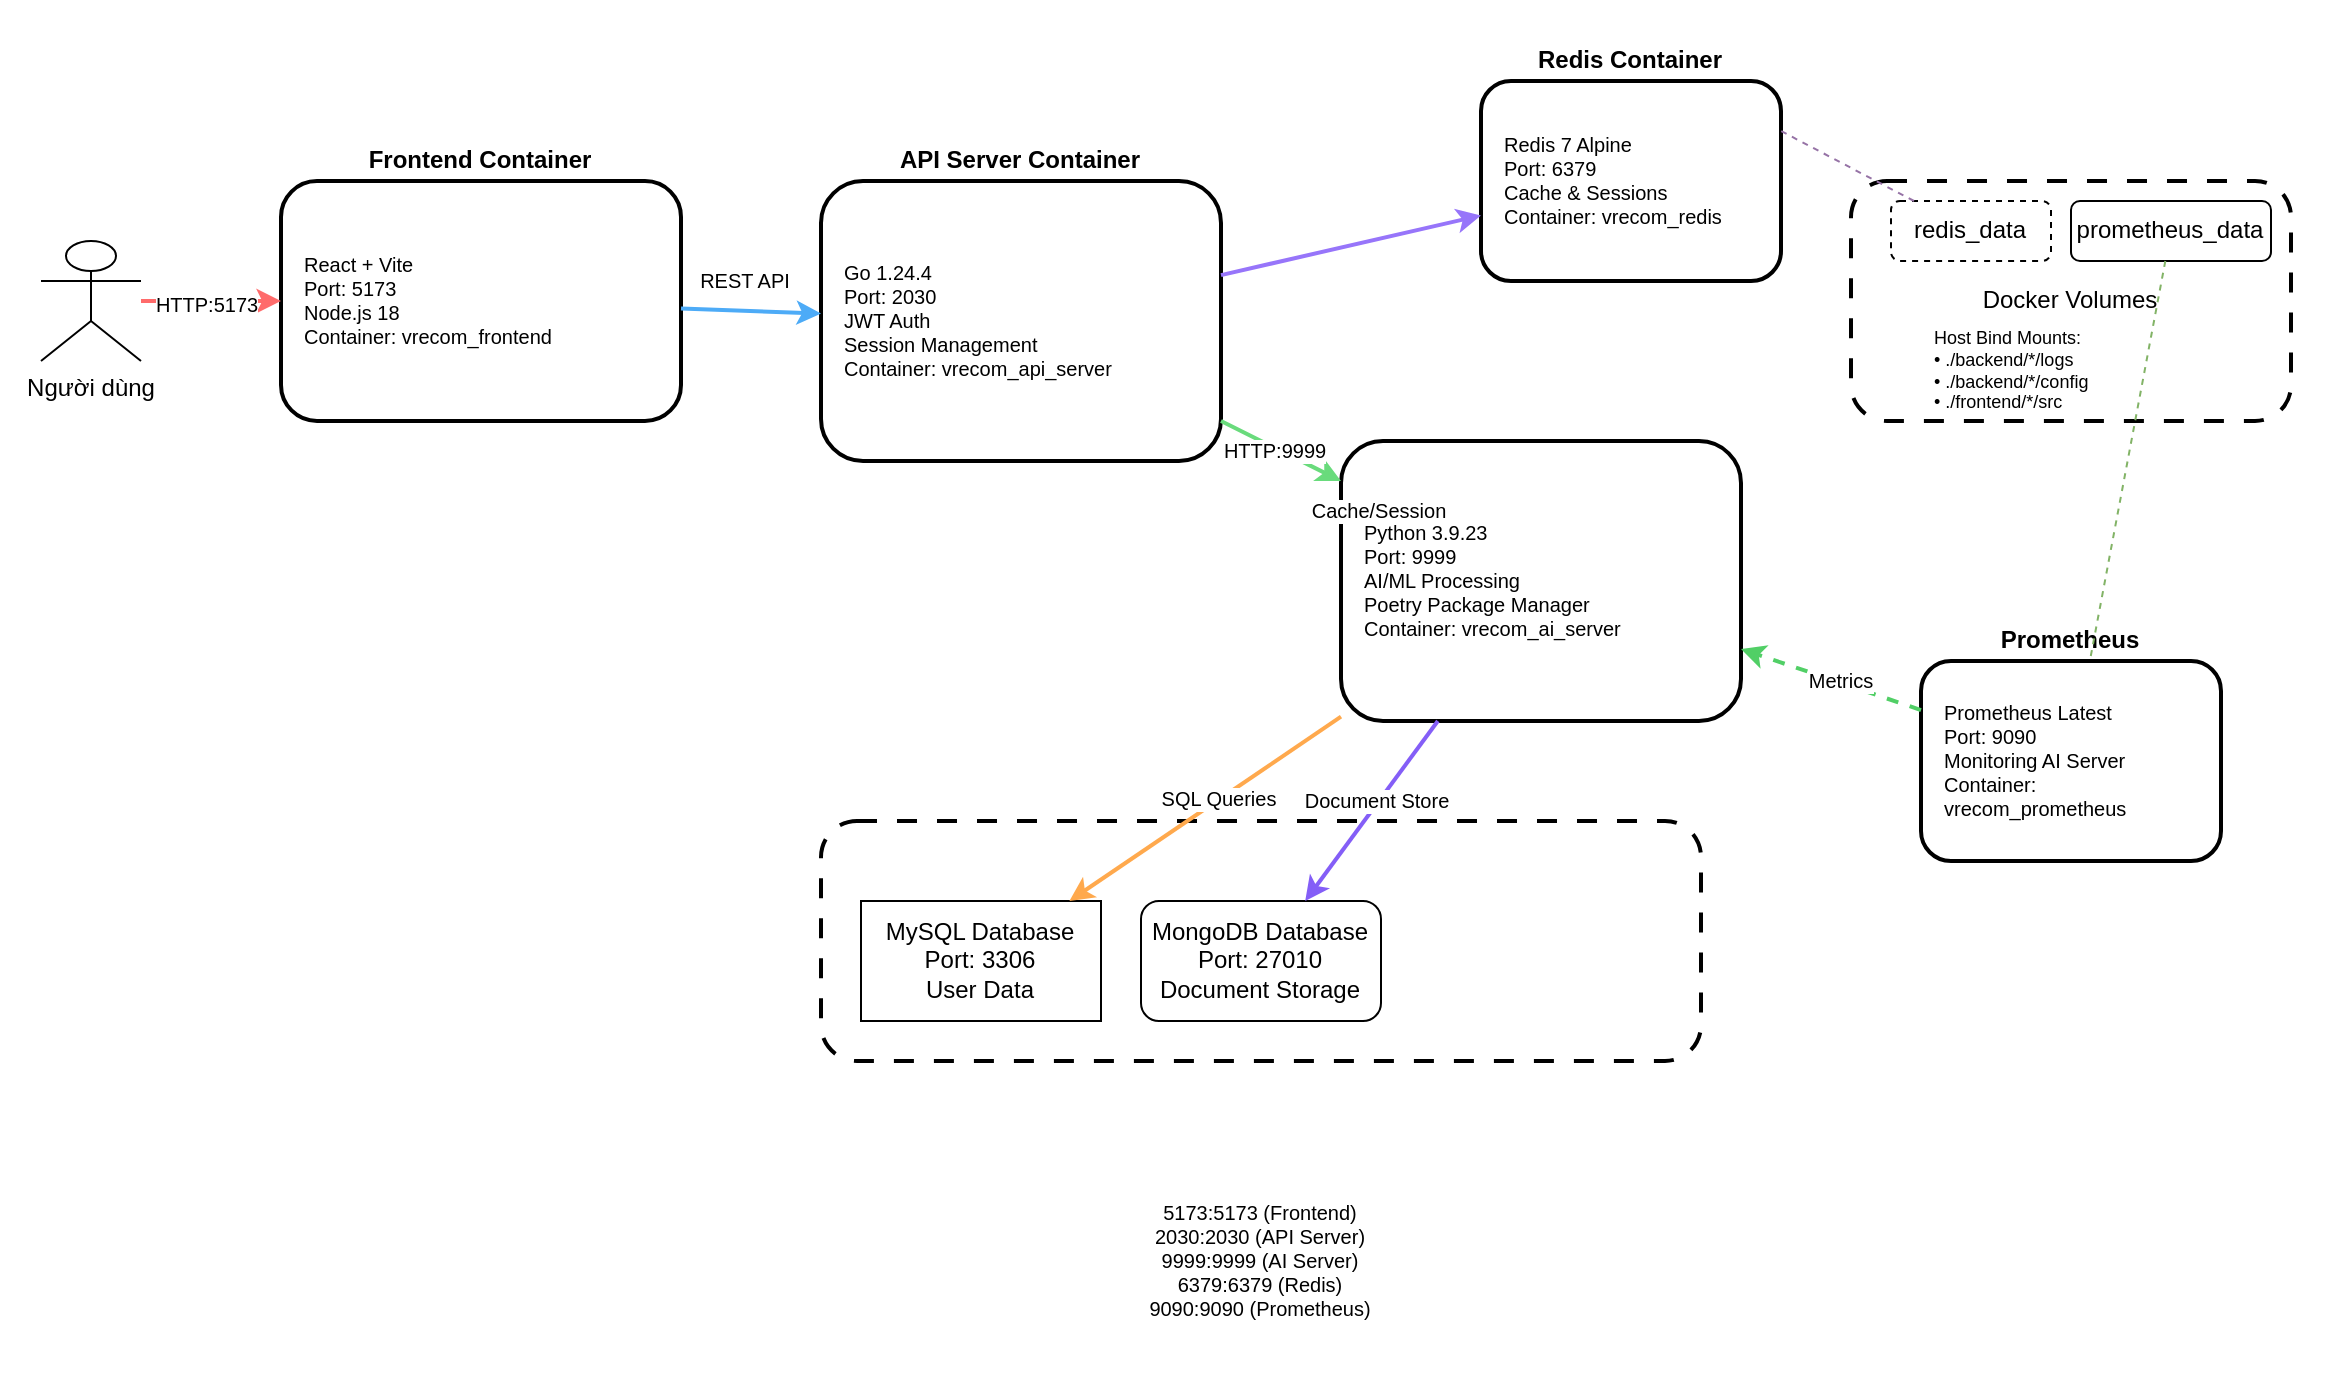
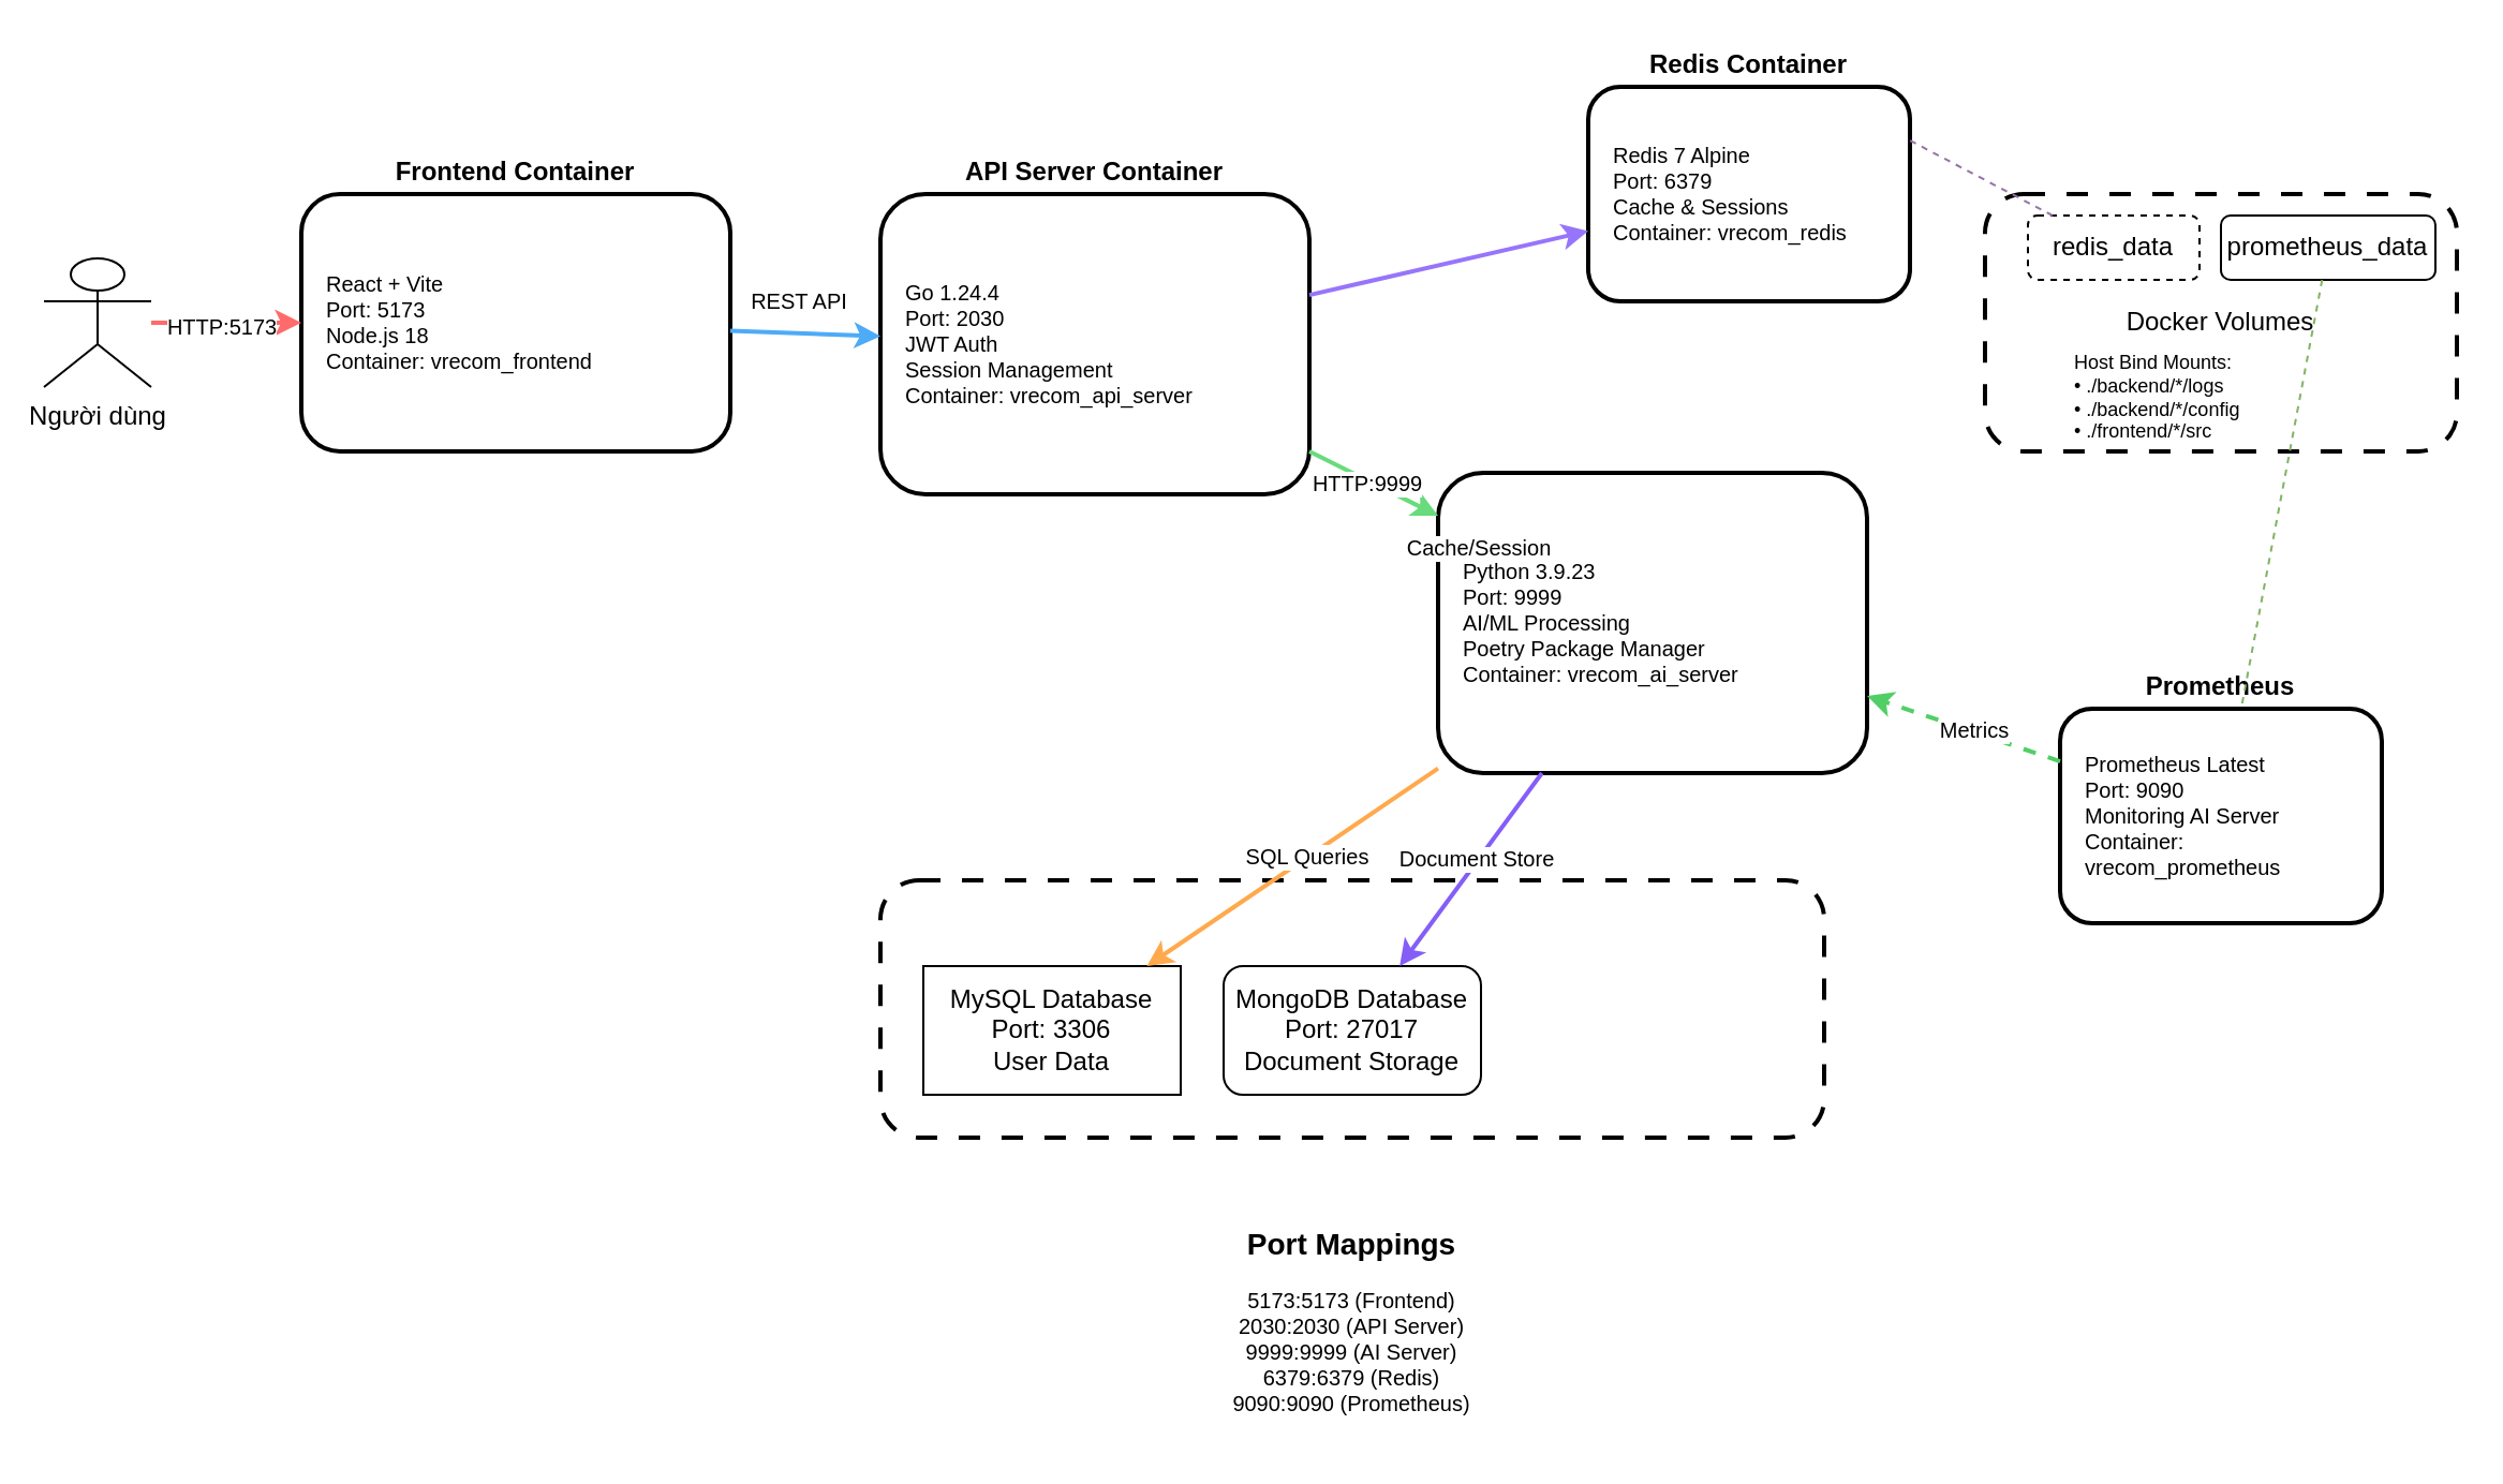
  <mxCell id="0" />
  <mxCell id="1" parent="0" />
  <mxCell id="2" value="Người dùng" style="shape=umlActor;verticalLabelPosition=bottom;verticalAlign=top;html=1;outlineConnect=0;" parent="1" vertex="1"><mxGeometry x="20" y="120" width="50" height="60" as="geometry" /></mxCell>
  <mxCell id="3" value="" style="rounded=1;whiteSpace=wrap;html=1;strokeWidth=2;" parent="1" vertex="1"><mxGeometry x="140" y="90" width="200" height="120" as="geometry" /></mxCell>
  <mxCell id="4" value="Frontend Container" style="text;html=1;strokeColor=none;fillColor=none;align=center;verticalAlign=middle;whiteSpace=wrap;rounded=0;fontSize=12;fontStyle=1;" parent="1" vertex="1"><mxGeometry x="140" y="70" width="200" height="20" as="geometry" /></mxCell>
  <mxCell id="5" value="React + Vite&#10;Port: 5173&#10;Node.js 18&#10;Container: vrecom_frontend" style="text;html=1;strokeColor=none;fillColor=none;align=left;verticalAlign=middle;whiteSpace=wrap;rounded=0;fontSize=10;" parent="1" vertex="1"><mxGeometry x="150" y="100" width="180" height="100" as="geometry" /></mxCell>
  <mxCell id="6" value="" style="rounded=1;whiteSpace=wrap;html=1;strokeWidth=2;" parent="1" vertex="1"><mxGeometry x="410" y="90" width="200" height="140" as="geometry" /></mxCell>
  <mxCell id="7" value="API Server Container" style="text;html=1;strokeColor=none;fillColor=none;align=center;verticalAlign=middle;whiteSpace=wrap;rounded=0;fontSize=12;fontStyle=1;" parent="1" vertex="1"><mxGeometry x="410" y="70" width="200" height="20" as="geometry" /></mxCell>
  <mxCell id="8" value="Go 1.24.4&#10;Port: 2030&#10;JWT Auth&#10;Session Management&#10;Container: vrecom_api_server" style="text;html=1;strokeColor=none;fillColor=none;align=left;verticalAlign=middle;whiteSpace=wrap;rounded=0;fontSize=10;" parent="1" vertex="1"><mxGeometry x="420" y="100" width="180" height="120" as="geometry" /></mxCell>
  <mxCell id="9" value="" style="rounded=1;whiteSpace=wrap;html=1;strokeWidth=2;" parent="1" vertex="1"><mxGeometry x="670" y="220" width="200" height="140" as="geometry" /></mxCell>
  <mxCell id="10" value="Python 3.9.23&#10;Port: 9999&#10;AI/ML Processing&#10;Poetry Package Manager&#10;Container: vrecom_ai_server" style="text;html=1;strokeColor=none;fillColor=none;align=left;verticalAlign=middle;whiteSpace=wrap;rounded=0;fontSize=10;" parent="1" vertex="1"><mxGeometry x="680" y="230" width="180" height="120" as="geometry" /></mxCell>
  <mxCell id="11" value="" style="rounded=1;whiteSpace=wrap;html=1;strokeWidth=2;" parent="1" vertex="1"><mxGeometry x="740" y="40" width="150" height="100" as="geometry" /></mxCell>
  <mxCell id="12" value="Redis Container" style="text;html=1;strokeColor=none;fillColor=none;align=center;verticalAlign=middle;whiteSpace=wrap;rounded=0;fontSize=12;fontStyle=1;" parent="1" vertex="1"><mxGeometry x="740" y="20" width="150" height="20" as="geometry" /></mxCell>
  <mxCell id="13" value="Redis 7 Alpine&#10;Port: 6379&#10;Cache &amp; Sessions&#10;Container: vrecom_redis" style="text;html=1;strokeColor=none;fillColor=none;align=left;verticalAlign=middle;whiteSpace=wrap;rounded=0;fontSize=10;" parent="1" vertex="1"><mxGeometry x="750" y="50" width="130" height="80" as="geometry" /></mxCell>
  <mxCell id="14" value="" style="rounded=1;whiteSpace=wrap;html=1;strokeWidth=2;" parent="1" vertex="1"><mxGeometry x="960" y="330" width="150" height="100" as="geometry" /></mxCell>
  <mxCell id="15" value="Prometheus" style="text;html=1;strokeColor=none;fillColor=none;align=center;verticalAlign=middle;whiteSpace=wrap;rounded=0;fontSize=12;fontStyle=1;" parent="1" vertex="1"><mxGeometry x="960" y="310" width="150" height="20" as="geometry" /></mxCell>
  <mxCell id="16" value="Prometheus Latest&#10;Port: 9090&#10;Monitoring AI Server&#10;Container: vrecom_prometheus" style="text;html=1;strokeColor=none;fillColor=none;align=left;verticalAlign=middle;whiteSpace=wrap;rounded=0;fontSize=10;" parent="1" vertex="1"><mxGeometry x="970" y="340" width="130" height="80" as="geometry" /></mxCell>
  <mxCell id="17" value="External Databases" style="rounded=1;whiteSpace=wrap;html=1;strokeWidth=2;dashed=1;dashPattern=5 5;" parent="1" vertex="1"><mxGeometry x="410" y="410" width="440" height="120" as="geometry" /></mxCell>
  <mxCell id="18" value="MySQL Database&#10;Port: 3306&#10;User Data" style="whiteSpace=wrap;html=1;rounded=0;" parent="1" vertex="1"><mxGeometry x="430" y="450" width="120" height="60" as="geometry" /></mxCell>
- <mxCell id="19" value="MongoDB Database&#10;Port: 27010&#10;Document Storage" style="rounded=1;whiteSpace=wrap;html=1;" parent="1" vertex="1"><mxGeometry x="570" y="450" width="120" height="60" as="geometry" /></mxCell>
+ <mxCell id="19" value="MongoDB Database&#10;Port: 27017&#10;Document Storage" style="rounded=1;whiteSpace=wrap;html=1;" parent="1" vertex="1"><mxGeometry x="570" y="450" width="120" height="60" as="geometry" /></mxCell>
  <mxCell id="20" value="Docker Volumes" style="rounded=1;whiteSpace=wrap;html=1;strokeWidth=2;dashed=1;dashPattern=5 5;" parent="1" vertex="1"><mxGeometry x="925" y="90" width="220" height="120" as="geometry" /></mxCell>
  <mxCell id="21" value="redis_data" style="rounded=1;whiteSpace=wrap;html=1;dashed=1;" parent="1" vertex="1"><mxGeometry x="945" y="100" width="80" height="30" as="geometry" /></mxCell>
  <mxCell id="22" value="prometheus_data" style="rounded=1;whiteSpace=wrap;html=1;" parent="1" vertex="1"><mxGeometry x="1035" y="100" width="100" height="30" as="geometry" /></mxCell>
  <mxCell id="23" value="Host Bind Mounts:&#10;• ./backend/*/logs&#10;• ./backend/*/config&#10;• ./frontend/*/src" style="text;html=1;strokeColor=none;fillColor=none;align=left;verticalAlign=middle;whiteSpace=wrap;rounded=0;fontSize=9;" parent="1" vertex="1"><mxGeometry x="965" y="170" width="160" height="30" as="geometry" /></mxCell>
+ <mxCell id="24" value="Port Mappings" style="text;html=1;strokeColor=none;fillColor=none;align=center;verticalAlign=middle;whiteSpace=wrap;rounded=0;fontSize=14;fontStyle=1;" parent="1" vertex="1"><mxGeometry x="570" y="570" width="120" height="20" as="geometry" /></mxCell>
  <mxCell id="25" value="5173:5173 (Frontend)&#10;2030:2030 (API Server)&#10;9999:9999 (AI Server)&#10;6379:6379 (Redis)&#10;9090:9090 (Prometheus)" style="text;html=1;strokeColor=none;fillColor=none;align=center;verticalAlign=middle;whiteSpace=wrap;rounded=0;fontSize=10;" parent="1" vertex="1"><mxGeometry x="530" y="590" width="200" height="80" as="geometry" /></mxCell>
  <mxCell id="26" value="" style="endArrow=classic;html=1;rounded=0;strokeWidth=2;strokeColor=#ff6b6b;" parent="1" source="2" target="3" edge="1"><mxGeometry width="50" height="50" relative="1" as="geometry"><mxPoint x="630" y="670" as="sourcePoint" /><mxPoint x="680" y="620" as="targetPoint" /></mxGeometry></mxCell>
  <mxCell id="27" value="HTTP:5173" style="edgeLabel;html=1;align=center;verticalAlign=middle;resizable=0;points=[];fontSize=10;" parent="26" vertex="1" connectable="0"><mxGeometry x="-0.1" y="-1" relative="1" as="geometry"><mxPoint as="offset" /></mxGeometry></mxCell>
  <mxCell id="28" value="" style="endArrow=classic;html=1;rounded=0;strokeWidth=2;strokeColor=#4dabf7;" parent="1" source="3" target="6" edge="1"><mxGeometry width="50" height="50" relative="1" as="geometry"><mxPoint x="370" y="150" as="sourcePoint" /><mxPoint x="410" y="150" as="targetPoint" /></mxGeometry></mxCell>
  <mxCell id="29" value="REST API" style="edgeLabel;html=1;align=center;verticalAlign=middle;resizable=0;points=[];fontSize=10;" parent="28" vertex="1" connectable="0"><mxGeometry x="-0.1" y="-1" relative="1" as="geometry"><mxPoint y="-16" as="offset" /></mxGeometry></mxCell>
  <mxCell id="30" value="" style="endArrow=classic;html=1;rounded=0;strokeWidth=2;strokeColor=#69db7c;" parent="1" source="6" target="9" edge="1"><mxGeometry width="50" height="50" relative="1" as="geometry"><mxPoint x="610" y="150" as="sourcePoint" /><mxPoint x="650" y="150" as="targetPoint" /></mxGeometry></mxCell>
  <mxCell id="31" value="HTTP:9999" style="edgeLabel;html=1;align=center;verticalAlign=middle;resizable=0;points=[];fontSize=10;" parent="30" vertex="1" connectable="0"><mxGeometry x="-0.1" y="-1" relative="1" as="geometry"><mxPoint as="offset" /></mxGeometry></mxCell>
  <mxCell id="32" value="" style="endArrow=classic;html=1;rounded=0;strokeWidth=2;strokeColor=#9775fa;" parent="1" source="6" target="11" edge="1"><mxGeometry width="50" height="50" relative="1" as="geometry"><mxPoint x="610" y="130" as="sourcePoint" /><mxPoint x="890" y="130" as="targetPoint" /></mxGeometry></mxCell>
  <mxCell id="33" value="Cache/Session" style="edgeLabel;html=1;align=center;verticalAlign=middle;resizable=0;points=[];fontSize=10;" parent="32" vertex="1" connectable="0"><mxGeometry x="-0.1" y="-1" relative="1" as="geometry"><mxPoint x="20" y="130" as="offset" /></mxGeometry></mxCell>
  <mxCell id="34" value="" style="endArrow=classic;html=1;rounded=0;strokeWidth=2;strokeColor=#ffa94d;" parent="1" source="9" target="18" edge="1"><mxGeometry width="50" height="50" relative="1" as="geometry"><mxPoint x="670" y="230" as="sourcePoint" /><mxPoint x="510" y="450" as="targetPoint" /></mxGeometry></mxCell>
  <mxCell id="35" value="SQL Queries" style="edgeLabel;html=1;align=center;verticalAlign=middle;resizable=0;points=[];fontSize=10;" parent="34" vertex="1" connectable="0"><mxGeometry x="-0.1" y="-1" relative="1" as="geometry"><mxPoint as="offset" /></mxGeometry></mxCell>
  <mxCell id="36" value="" style="endArrow=classic;html=1;rounded=0;strokeWidth=2;strokeColor=#845ef7;" parent="1" source="9" target="19" edge="1"><mxGeometry width="50" height="50" relative="1" as="geometry"><mxPoint x="730" y="230" as="sourcePoint" /><mxPoint x="630" y="450" as="targetPoint" /></mxGeometry></mxCell>
  <mxCell id="37" value="Document Store" style="edgeLabel;html=1;align=center;verticalAlign=middle;resizable=0;points=[];fontSize=10;" parent="36" vertex="1" connectable="0"><mxGeometry x="-0.1" y="-1" relative="1" as="geometry"><mxPoint as="offset" /></mxGeometry></mxCell>
  <mxCell id="38" value="" style="endArrow=classic;html=1;rounded=0;strokeWidth=2;strokeColor=#51cf66;dashed=1;" parent="1" source="14" target="9" edge="1"><mxGeometry width="50" height="50" relative="1" as="geometry"><mxPoint x="890" y="270" as="sourcePoint" /><mxPoint x="850" y="210" as="targetPoint" /></mxGeometry></mxCell>
  <mxCell id="39" value="Metrics" style="edgeLabel;html=1;align=center;verticalAlign=middle;resizable=0;points=[];fontSize=10;" parent="38" vertex="1" connectable="0"><mxGeometry x="-0.1" y="-1" relative="1" as="geometry"><mxPoint as="offset" /></mxGeometry></mxCell>
  <mxCell id="40" value="" style="endArrow=none;html=1;rounded=0;strokeWidth=1;strokeColor=#9673a6;dashed=1;entryX=1;entryY=0.25;entryDx=0;entryDy=0;" parent="1" source="21" target="11" edge="1"><mxGeometry width="50" height="50" relative="1" as="geometry"><mxPoint x="270" y="465" as="sourcePoint" /><mxPoint x="890" y="130" as="targetPoint" /></mxGeometry></mxCell>
  <mxCell id="41" value="" style="endArrow=none;html=1;rounded=0;strokeWidth=1;strokeColor=#82b366;dashed=1;" parent="1" source="22" target="14" edge="1"><mxGeometry width="50" height="50" relative="1" as="geometry"><mxPoint x="360" y="465" as="sourcePoint" /><mxPoint x="890" y="270" as="targetPoint" /></mxGeometry></mxCell>
